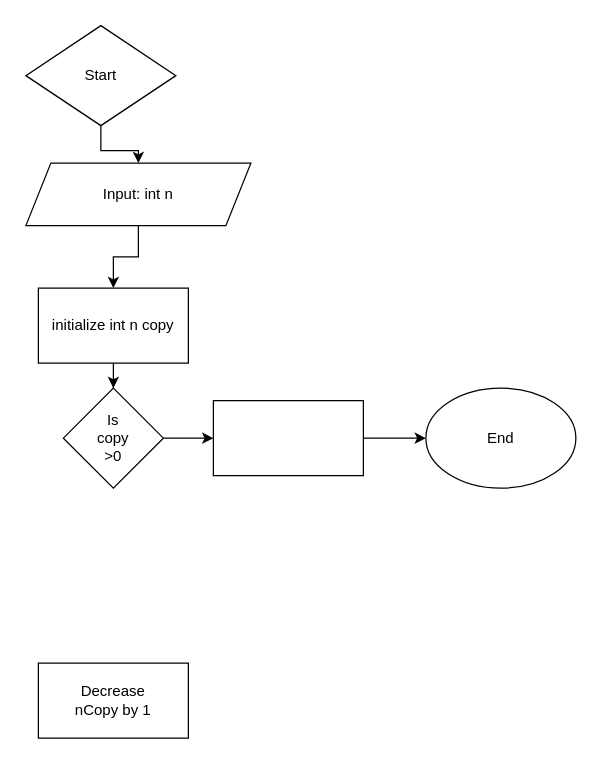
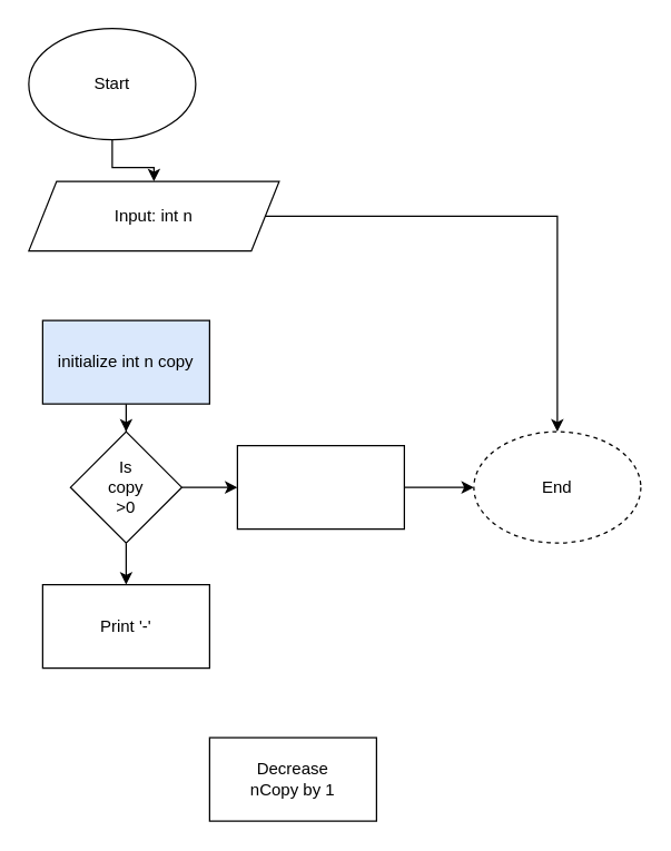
  <mxCell id="0" />
  <mxCell id="1" parent="0" />
  <mxCell id="2" value="" style="edgeStyle=orthogonalEdgeStyle;rounded=0;orthogonalLoop=1;jettySize=auto;html=1;" edge="1" parent="1" source="3" target="5"><mxGeometry relative="1" as="geometry" /></mxCell>
- <mxCell id="3" value="Start" style="rhombus;whiteSpace=wrap;html=1;" vertex="1" parent="1"><mxGeometry x="20" y="20" width="120" height="80" as="geometry" /></mxCell>
- <mxCell id="4" value="" style="edgeStyle=orthogonalEdgeStyle;rounded=0;orthogonalLoop=1;jettySize=auto;html=1;" edge="1" parent="1" source="5" target="7"><mxGeometry relative="1" as="geometry" /></mxCell>
+ <mxCell id="3" value="Start" style="ellipse;whiteSpace=wrap;html=1;" vertex="1" parent="1"><mxGeometry x="20" y="20" width="120" height="80" as="geometry" /></mxCell>
+ <mxCell id="4" value="" style="edgeStyle=orthogonalEdgeStyle;rounded=0;orthogonalLoop=1;jettySize=auto;html=1;" edge="1" parent="1" source="5" target="15"><mxGeometry relative="1" as="geometry" /></mxCell>
  <mxCell id="5" value="Input: int n" style="shape=parallelogram;perimeter=parallelogramPerimeter;whiteSpace=wrap;html=1;fixedSize=1;" vertex="1" parent="1"><mxGeometry x="20" y="130" width="180" height="50" as="geometry" /></mxCell>
  <mxCell id="6" value="" style="edgeStyle=orthogonalEdgeStyle;rounded=0;orthogonalLoop=1;jettySize=auto;html=1;" edge="1" parent="1" source="7" target="10"><mxGeometry relative="1" as="geometry" /></mxCell>
- <mxCell id="7" value="initialize int n copy" style="rounded=0;whiteSpace=wrap;html=1;" vertex="1" parent="1"><mxGeometry x="30" y="230" width="120" height="60" as="geometry" /></mxCell>
+ <mxCell id="7" value="initialize int n copy" style="rounded=0;whiteSpace=wrap;html=1;fillColor=#dae8fc;" vertex="1" parent="1"><mxGeometry x="30" y="230" width="120" height="60" as="geometry" /></mxCell>
+ <mxCell id="8" value="" style="edgeStyle=orthogonalEdgeStyle;rounded=0;orthogonalLoop=1;jettySize=auto;html=1;" edge="1" parent="1" source="10" target="11"><mxGeometry relative="1" as="geometry" /></mxCell>
  <mxCell id="9" value="" style="edgeStyle=orthogonalEdgeStyle;rounded=0;orthogonalLoop=1;jettySize=auto;html=1;" edge="1" parent="1" source="10" target="14"><mxGeometry relative="1" as="geometry" /></mxCell>
  <mxCell id="10" value="Is &lt;br&gt;copy&lt;br&gt;&amp;gt;0" style="rhombus;whiteSpace=wrap;html=1;" vertex="1" parent="1"><mxGeometry x="50" y="310" width="80" height="80" as="geometry" /></mxCell>
- <mxCell id="12" value="Decrease &lt;br&gt;nCopy by 1" style="rounded=0;whiteSpace=wrap;html=1;" vertex="1" parent="1"><mxGeometry x="30" y="530" width="120" height="60" as="geometry" /></mxCell>
+ <mxCell id="11" value="Print '-'" style="rounded=0;whiteSpace=wrap;html=1;" vertex="1" parent="1"><mxGeometry x="30" y="420" width="120" height="60" as="geometry" /></mxCell>
+ <mxCell id="12" value="Decrease &lt;br&gt;nCopy by 1" style="rounded=0;whiteSpace=wrap;html=1;" vertex="1" parent="1"><mxGeometry x="150" y="530" width="120" height="60" as="geometry" /></mxCell>
  <mxCell id="13" value="" style="edgeStyle=orthogonalEdgeStyle;rounded=0;orthogonalLoop=1;jettySize=auto;html=1;" edge="1" parent="1" source="14" target="15"><mxGeometry relative="1" as="geometry" /></mxCell>
  <mxCell id="14" value="" style="rounded=0;whiteSpace=wrap;html=1;" vertex="1" parent="1"><mxGeometry x="170" y="320" width="120" height="60" as="geometry" /></mxCell>
- <mxCell id="15" value="End" style="ellipse;whiteSpace=wrap;html=1;" vertex="1" parent="1"><mxGeometry x="340" y="310" width="120" height="80" as="geometry" /></mxCell>
+ <mxCell id="15" value="End" style="ellipse;whiteSpace=wrap;html=1;dashed=1;" vertex="1" parent="1"><mxGeometry x="340" y="310" width="120" height="80" as="geometry" /></mxCell>
